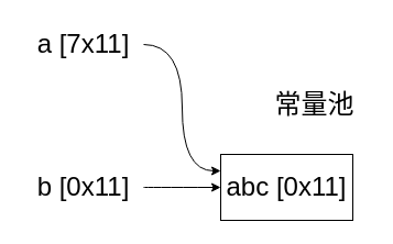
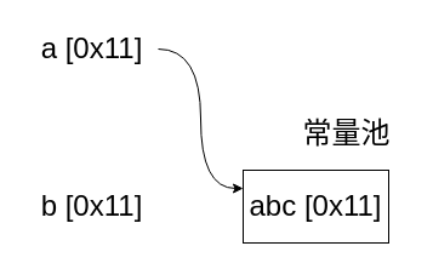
  <mxCell id="0" />
  <mxCell id="1" parent="0" />
  <mxCell id="2" style="edgeStyle=orthogonalEdgeStyle;rounded=0;orthogonalLoop=1;jettySize=auto;html=1;entryX=0;entryY=0.25;entryDx=0;entryDy=0;fontSize=24;curved=1;" edge="1" parent="1" source="3" target="6"><mxGeometry relative="1" as="geometry" /></mxCell>
- <mxCell id="3" value="&lt;span style=&quot;font-size: 24px;&quot;&gt;a [7x11]&lt;/span&gt;" style="text;html=1;align=center;verticalAlign=middle;resizable=0;points=[];autosize=1;strokeColor=none;fillColor=none;" vertex="1" parent="1"><mxGeometry x="20" y="20" width="110" height="40" as="geometry" /></mxCell>
- <mxCell id="4" style="edgeStyle=orthogonalEdgeStyle;curved=1;rounded=0;orthogonalLoop=1;jettySize=auto;html=1;entryX=0;entryY=0.5;entryDx=0;entryDy=0;fontSize=24;" edge="1" parent="1" source="5" target="6"><mxGeometry relative="1" as="geometry" /></mxCell>
+ <mxCell id="3" value="&lt;span style=&quot;font-size: 24px;&quot;&gt;a [0x11]&lt;/span&gt;" style="text;html=1;align=center;verticalAlign=middle;resizable=0;points=[];autosize=1;strokeColor=none;fillColor=none;" vertex="1" parent="1"><mxGeometry x="20" y="20" width="110" height="40" as="geometry" /></mxCell>
  <mxCell id="5" value="b [0x11]" style="text;html=1;align=center;verticalAlign=middle;resizable=0;points=[];autosize=1;strokeColor=none;fillColor=none;fontSize=24;" vertex="1" parent="1"><mxGeometry x="20" y="150" width="110" height="40" as="geometry" /></mxCell>
  <mxCell id="6" value="abc [0x11]" style="rounded=0;whiteSpace=wrap;html=1;fontSize=24;" vertex="1" parent="1"><mxGeometry x="200" y="140" width="120" height="60" as="geometry" /></mxCell>
- <mxCell id="7" value="常量池" style="text;html=1;align=center;verticalAlign=middle;resizable=0;points=[];autosize=1;strokeColor=none;fillColor=none;fontSize=24;" vertex="1" parent="1"><mxGeometry x="235" y="75" width="100" height="40" as="geometry" /></mxCell>
+ <mxCell id="7" value="常量池" style="text;html=1;align=center;verticalAlign=middle;resizable=0;points=[];autosize=1;strokeColor=none;fillColor=none;fontSize=24;" vertex="1" parent="1"><mxGeometry x="235" y="90" width="100" height="40" as="geometry" /></mxCell>
